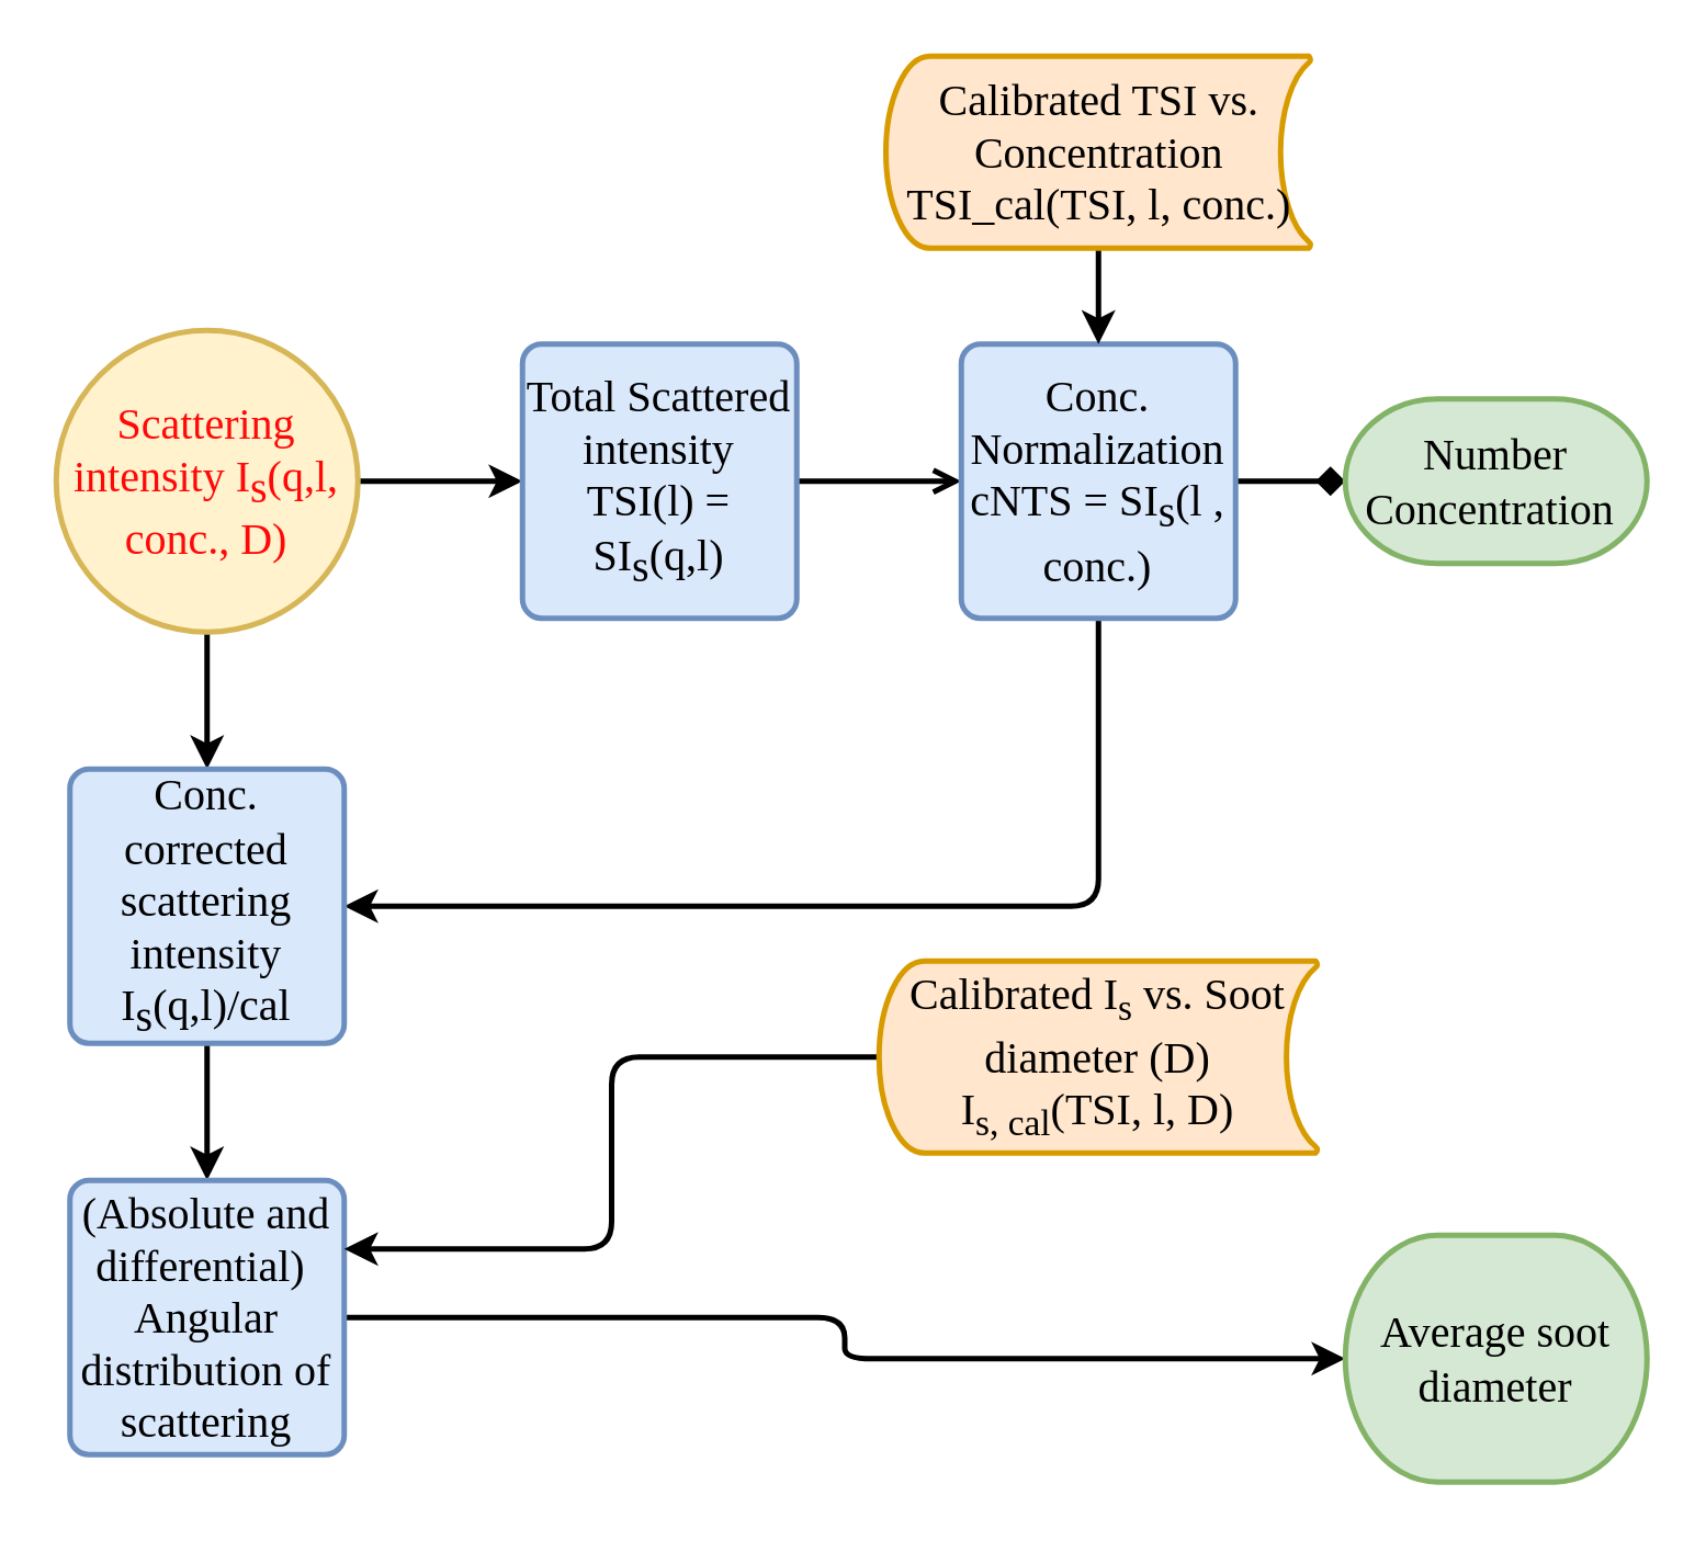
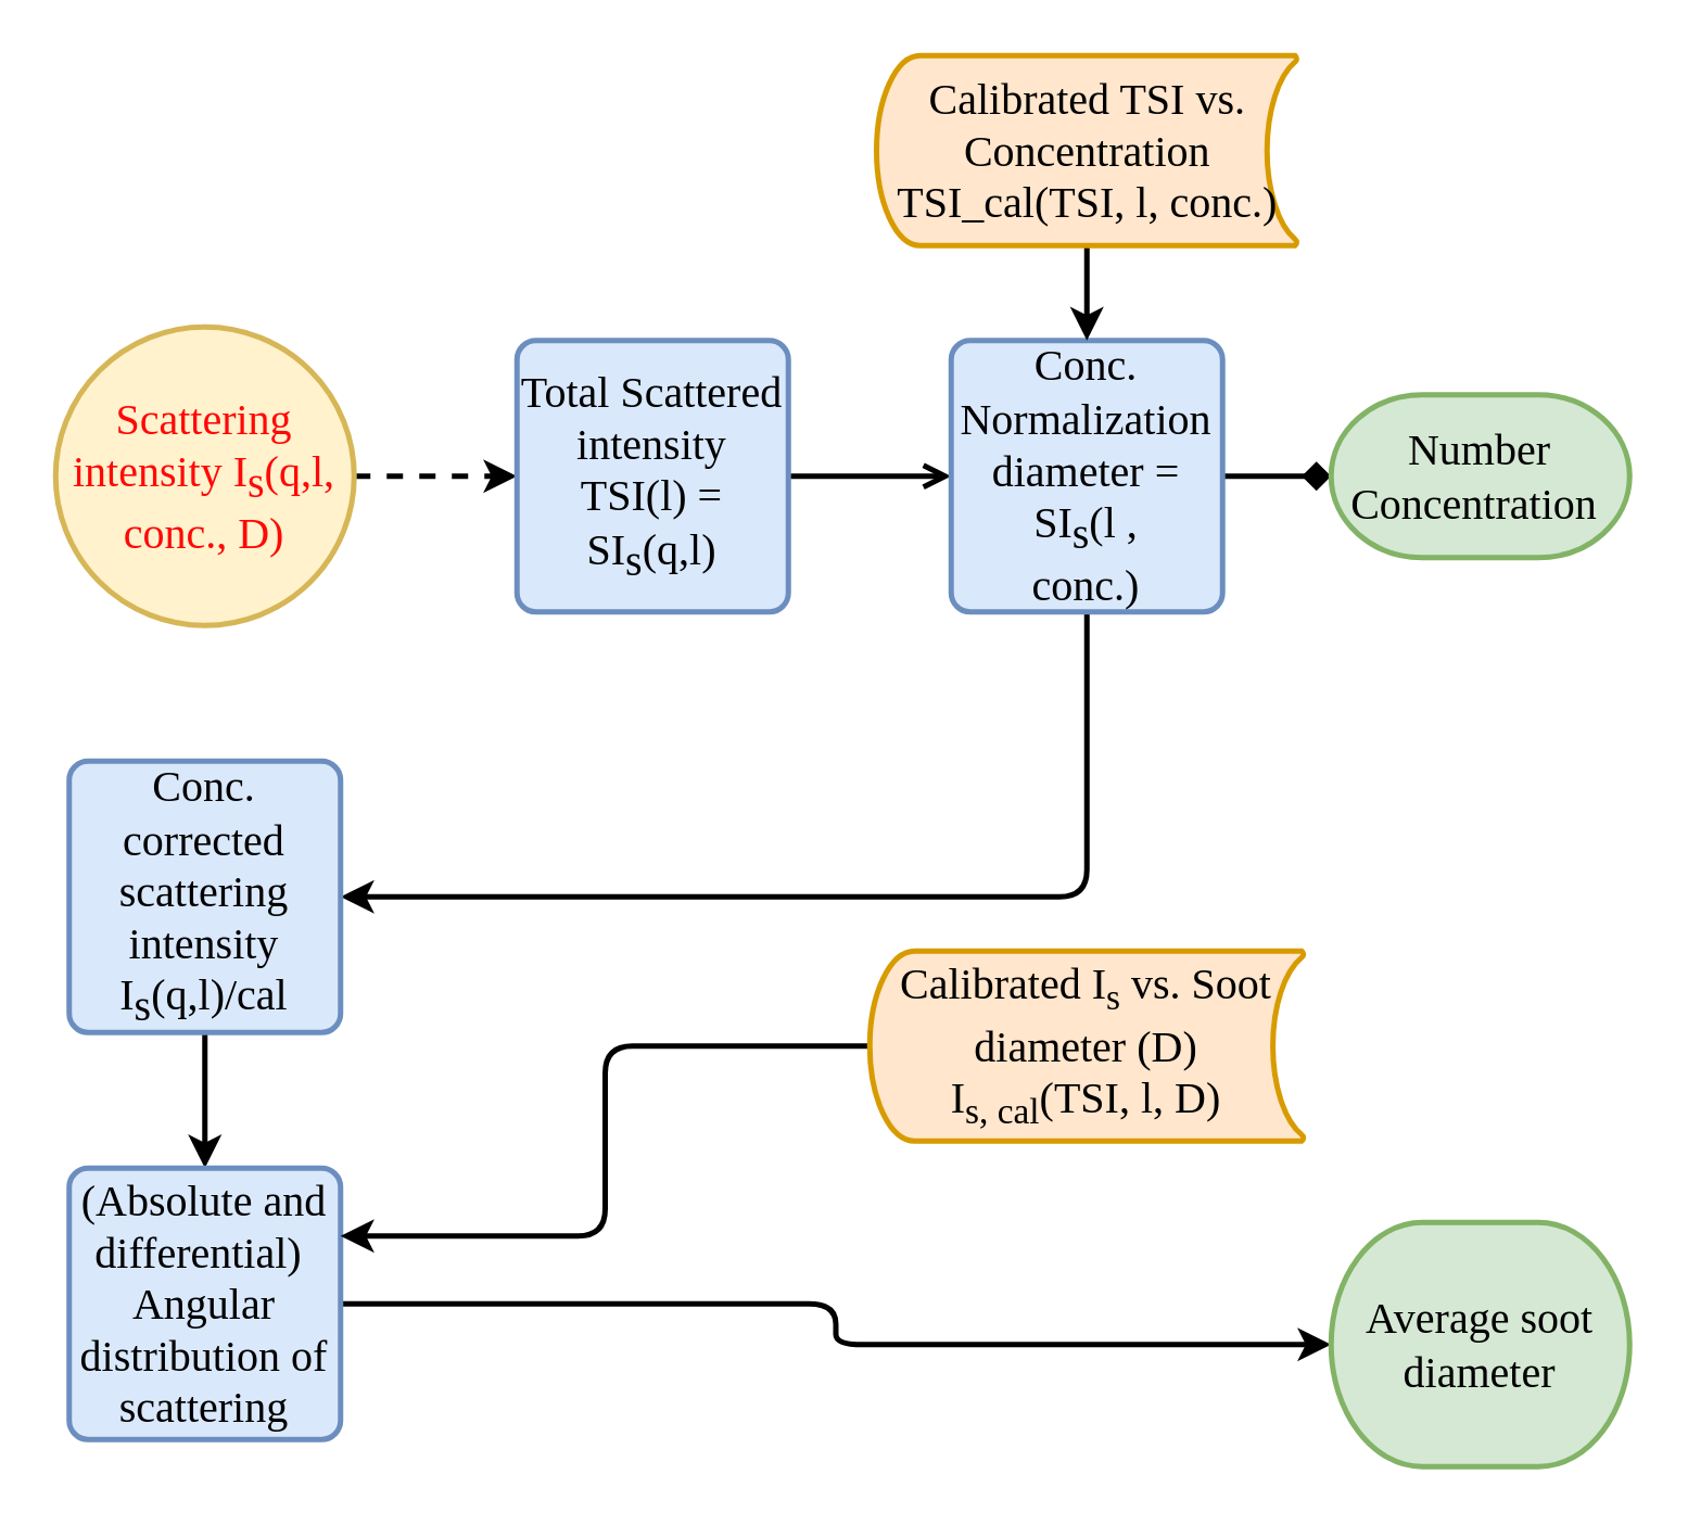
  <mxCell id="0" />
  <mxCell id="1" parent="0" />
- <mxCell id="2" style="edgeStyle=orthogonalEdgeStyle;orthogonalLoop=1;jettySize=auto;html=1;exitX=1;exitY=0.5;exitDx=0;exitDy=0;exitPerimeter=0;entryX=0;entryY=0.5;entryDx=0;entryDy=0;fontColor=#000000;strokeWidth=2;rounded=1;" parent="1" source="4" target="6" edge="1"><mxGeometry relative="1" as="geometry" /></mxCell>
- <mxCell id="3" style="edgeStyle=orthogonalEdgeStyle;orthogonalLoop=1;jettySize=auto;html=1;strokeWidth=2;fontColor=#000000;rounded=1;" edge="1" parent="1" source="4" target="13"><mxGeometry relative="1" as="geometry" /></mxCell>
+ <mxCell id="2" style="edgeStyle=orthogonalEdgeStyle;orthogonalLoop=1;jettySize=auto;html=1;exitX=1;exitY=0.5;exitDx=0;exitDy=0;exitPerimeter=0;entryX=0;entryY=0.5;entryDx=0;entryDy=0;fontColor=#000000;strokeWidth=2;rounded=1;dashed=1;" parent="1" source="4" target="6" edge="1"><mxGeometry relative="1" as="geometry" /></mxCell>
  <mxCell id="4" value="&lt;p style=&quot;margin-top: 0pt ; margin-bottom: 0pt ; margin-left: 0in ; direction: ltr ; unicode-bidi: embed ; word-break: normal ; font-size: 16px&quot;&gt;&lt;font color=&quot;#ff0808&quot; style=&quot;font-size: 16px&quot;&gt;&lt;span style=&quot;font-family: &amp;#34;calibri&amp;#34;&quot;&gt;Scattering intensity I&lt;/span&gt;&lt;span style=&quot;font-family: &amp;#34;calibri&amp;#34; ; vertical-align: sub&quot;&gt;s&lt;/span&gt;&lt;span style=&quot;font-family: &amp;#34;calibri&amp;#34;&quot;&gt;(&lt;/span&gt;&lt;span style=&quot;font-family: &amp;#34;symbol&amp;#34;&quot;&gt;q&lt;/span&gt;&lt;span style=&quot;font-family: &amp;#34;calibri&amp;#34;&quot;&gt;,&lt;/span&gt;&lt;span style=&quot;font-family: &amp;#34;symbol&amp;#34;&quot;&gt;l&lt;/span&gt;&lt;span style=&quot;font-family: &amp;#34;calibri&amp;#34;&quot;&gt;, conc., D)&lt;/span&gt;&lt;/font&gt;&lt;/p&gt;" style="strokeWidth=2;html=1;shape=mxgraph.flowchart.start_2;whiteSpace=wrap;align=center;fillColor=#fff2cc;strokeColor=#d6b656;" parent="1" vertex="1"><mxGeometry x="20" y="120" width="110" height="110" as="geometry" /></mxCell>
  <mxCell id="5" style="edgeStyle=orthogonalEdgeStyle;orthogonalLoop=1;jettySize=auto;html=1;exitX=1;exitY=0.5;exitDx=0;exitDy=0;entryX=0;entryY=0.5;entryDx=0;entryDy=0;fontColor=#000000;strokeWidth=2;rounded=1;endArrow=open;" parent="1" source="6" target="9" edge="1"><mxGeometry relative="1" as="geometry" /></mxCell>
  <mxCell id="6" value="&lt;p style=&quot;margin-top: 0pt ; margin-bottom: 0pt ; margin-left: 0in ; direction: ltr ; unicode-bidi: embed ; word-break: normal ; font-size: 16px&quot;&gt;&lt;span style=&quot;font-family: &amp;#34;calibri&amp;#34;&quot;&gt;Total Scattered intensity &lt;br&gt;TSI(&lt;/span&gt;&lt;span style=&quot;font-family: &amp;#34;symbol&amp;#34;&quot;&gt;l&lt;/span&gt;&lt;span style=&quot;font-family: &amp;#34;calibri&amp;#34;&quot;&gt;) = &lt;/span&gt;&lt;span style=&quot;font-family: &amp;#34;symbol&amp;#34;&quot;&gt;S&lt;/span&gt;&lt;span style=&quot;font-family: &amp;#34;calibri&amp;#34;&quot;&gt;I&lt;/span&gt;&lt;span style=&quot;font-family: &amp;#34;calibri&amp;#34; ; vertical-align: sub&quot;&gt;s&lt;/span&gt;&lt;span style=&quot;font-family: &amp;#34;calibri&amp;#34;&quot;&gt;(&lt;/span&gt;&lt;span style=&quot;font-family: &amp;#34;symbol&amp;#34;&quot;&gt;q&lt;/span&gt;&lt;span style=&quot;font-family: &amp;#34;calibri&amp;#34;&quot;&gt;,&lt;/span&gt;&lt;span style=&quot;font-family: &amp;#34;symbol&amp;#34;&quot;&gt;l&lt;/span&gt;&lt;span style=&quot;font-family: &amp;#34;calibri&amp;#34;&quot;&gt;)&lt;/span&gt;&lt;/p&gt;" style="rounded=1;whiteSpace=wrap;html=1;absoluteArcSize=1;arcSize=14;strokeWidth=2;align=center;fillColor=#dae8fc;strokeColor=#6c8ebf;" parent="1" vertex="1"><mxGeometry x="190" y="125" width="100" height="100" as="geometry" /></mxCell>
  <mxCell id="7" style="edgeStyle=orthogonalEdgeStyle;orthogonalLoop=1;jettySize=auto;html=1;exitX=1;exitY=0.5;exitDx=0;exitDy=0;fontColor=#000000;strokeWidth=2;rounded=1;endArrow=diamond;" edge="1" parent="1" source="9" target="14"><mxGeometry relative="1" as="geometry" /></mxCell>
  <mxCell id="8" style="edgeStyle=orthogonalEdgeStyle;orthogonalLoop=1;jettySize=auto;html=1;entryX=1;entryY=0.5;entryDx=0;entryDy=0;strokeWidth=2;fontColor=#000000;rounded=1;" edge="1" parent="1" source="9" target="13"><mxGeometry relative="1" as="geometry"><Array as="points"><mxPoint x="400" y="330" /></Array></mxGeometry></mxCell>
- <mxCell id="9" value="&lt;p style=&quot;margin-top: 0pt ; margin-bottom: 0pt ; margin-left: 0in ; direction: ltr ; unicode-bidi: embed ; word-break: normal ; font-size: 16px&quot;&gt;&lt;span style=&quot;font-family: &amp;#34;calibri&amp;#34;&quot;&gt;&lt;font style=&quot;font-size: 16px&quot;&gt;Conc. Normalization&lt;/font&gt;&lt;/span&gt;&lt;/p&gt;&lt;p style=&quot;margin-top: 0pt ; margin-bottom: 0pt ; margin-left: 0in ; direction: ltr ; unicode-bidi: embed ; word-break: normal ; font-size: 16px&quot;&gt;&lt;font style=&quot;font-size: 16px&quot;&gt;&lt;span style=&quot;font-family: &amp;#34;calibri&amp;#34;&quot;&gt;cNTS&lt;/span&gt;&lt;span style=&quot;font-family: &amp;#34;calibri&amp;#34;&quot;&gt; = &lt;/span&gt;&lt;span style=&quot;font-family: &amp;#34;symbol&amp;#34;&quot;&gt;S&lt;/span&gt;&lt;span style=&quot;font-family: &amp;#34;calibri&amp;#34;&quot;&gt;I&lt;/span&gt;&lt;span style=&quot;font-family: &amp;#34;calibri&amp;#34; ; vertical-align: sub&quot;&gt;s&lt;/span&gt;&lt;span style=&quot;font-family: &amp;#34;calibri&amp;#34;&quot;&gt;(&lt;/span&gt;&lt;span style=&quot;font-family: &amp;#34;symbol&amp;#34;&quot;&gt;l&lt;/span&gt;&lt;span style=&quot;font-family: &amp;#34;calibri&amp;#34;&quot;&gt; ,&lt;br&gt;conc.)&lt;/span&gt;&lt;/font&gt;&lt;/p&gt;" style="rounded=1;whiteSpace=wrap;html=1;absoluteArcSize=1;arcSize=14;strokeWidth=2;align=center;fillColor=#dae8fc;strokeColor=#6c8ebf;" parent="1" vertex="1"><mxGeometry x="350" y="125" width="100" height="100" as="geometry" /></mxCell>
+ <mxCell id="9" value="&lt;p style=&quot;margin-top: 0pt ; margin-bottom: 0pt ; margin-left: 0in ; direction: ltr ; unicode-bidi: embed ; word-break: normal ; font-size: 16px&quot;&gt;&lt;span style=&quot;font-family: &amp;#34;calibri&amp;#34;&quot;&gt;&lt;font style=&quot;font-size: 16px&quot;&gt;Conc. Normalization&lt;/font&gt;&lt;/span&gt;&lt;/p&gt;&lt;p style=&quot;margin-top: 0pt ; margin-bottom: 0pt ; margin-left: 0in ; direction: ltr ; unicode-bidi: embed ; word-break: normal ; font-size: 16px&quot;&gt;&lt;font style=&quot;font-size: 16px&quot;&gt;&lt;span style=&quot;font-family: &amp;#34;calibri&amp;#34;&quot;&gt;diameter&lt;/span&gt;&lt;span style=&quot;font-family: &amp;#34;calibri&amp;#34;&quot;&gt; = &lt;/span&gt;&lt;span style=&quot;font-family: &amp;#34;symbol&amp;#34;&quot;&gt;S&lt;/span&gt;&lt;span style=&quot;font-family: &amp;#34;calibri&amp;#34;&quot;&gt;I&lt;/span&gt;&lt;span style=&quot;font-family: &amp;#34;calibri&amp;#34; ; vertical-align: sub&quot;&gt;s&lt;/span&gt;&lt;span style=&quot;font-family: &amp;#34;calibri&amp;#34;&quot;&gt;(&lt;/span&gt;&lt;span style=&quot;font-family: &amp;#34;symbol&amp;#34;&quot;&gt;l&lt;/span&gt;&lt;span style=&quot;font-family: &amp;#34;calibri&amp;#34;&quot;&gt; ,&lt;br&gt;conc.)&lt;/span&gt;&lt;/font&gt;&lt;/p&gt;" style="rounded=1;whiteSpace=wrap;html=1;absoluteArcSize=1;arcSize=14;strokeWidth=2;align=center;fillColor=#dae8fc;strokeColor=#6c8ebf;" parent="1" vertex="1"><mxGeometry x="350" y="125" width="100" height="100" as="geometry" /></mxCell>
  <mxCell id="10" style="edgeStyle=orthogonalEdgeStyle;orthogonalLoop=1;jettySize=auto;html=1;entryX=0.5;entryY=0;entryDx=0;entryDy=0;fontColor=#000000;strokeWidth=2;rounded=1;" edge="1" parent="1" source="11" target="9"><mxGeometry relative="1" as="geometry" /></mxCell>
  <mxCell id="11" value="&lt;p style=&quot;margin-top: 0pt ; margin-bottom: 0pt ; margin-left: 0in ; direction: ltr ; unicode-bidi: embed ; word-break: normal ; font-size: 16px&quot;&gt;&lt;span style=&quot;font-family: &amp;#34;calibri&amp;#34;&quot;&gt;Calibrated TSI vs. Concentration &lt;br&gt;&lt;/span&gt;&lt;span style=&quot;font-family: &amp;#34;calibri&amp;#34;&quot;&gt;TSI_cal&lt;/span&gt;&lt;span style=&quot;font-family: &amp;#34;calibri&amp;#34;&quot;&gt;(TSI,&lt;/span&gt;&lt;span style=&quot;font-family: &amp;#34;symbol&amp;#34;&quot;&gt; l&lt;/span&gt;&lt;span style=&quot;font-family: &amp;#34;calibri&amp;#34;&quot;&gt;, conc.)&lt;/span&gt;&lt;/p&gt;" style="strokeWidth=2;html=1;shape=mxgraph.flowchart.stored_data;whiteSpace=wrap;align=center;fillColor=#ffe6cc;strokeColor=#d79b00;" vertex="1" parent="1"><mxGeometry x="322.5" y="20" width="155" height="70" as="geometry" /></mxCell>
  <mxCell id="12" style="edgeStyle=orthogonalEdgeStyle;orthogonalLoop=1;jettySize=auto;html=1;strokeWidth=2;fontColor=#000000;rounded=1;" edge="1" parent="1" source="13" target="16"><mxGeometry relative="1" as="geometry" /></mxCell>
  <mxCell id="13" value="&lt;p style=&quot;margin-top: 0pt ; margin-bottom: 0pt ; margin-left: 0in ; direction: ltr ; unicode-bidi: embed ; word-break: normal ; font-size: 16px&quot;&gt;&lt;span style=&quot;font-family: &amp;#34;calibri&amp;#34;&quot;&gt;Conc. corrected scattering intensity&lt;br&gt;I&lt;/span&gt;&lt;span style=&quot;font-family: &amp;#34;calibri&amp;#34; ; vertical-align: sub&quot;&gt;s&lt;/span&gt;&lt;span style=&quot;font-family: &amp;#34;calibri&amp;#34;&quot;&gt;(&lt;/span&gt;&lt;span style=&quot;font-family: &amp;#34;symbol&amp;#34;&quot;&gt;q&lt;/span&gt;&lt;span style=&quot;font-family: &amp;#34;calibri&amp;#34;&quot;&gt;,&lt;/span&gt;&lt;span style=&quot;font-family: &amp;#34;symbol&amp;#34;&quot;&gt;l&lt;/span&gt;&lt;span style=&quot;font-family: &amp;#34;calibri&amp;#34;&quot;&gt;)/&lt;/span&gt;&lt;span style=&quot;font-family: &amp;#34;calibri&amp;#34;&quot;&gt;cal&lt;/span&gt;&lt;/p&gt;" style="rounded=1;whiteSpace=wrap;html=1;absoluteArcSize=1;arcSize=14;strokeWidth=2;align=center;fillColor=#dae8fc;strokeColor=#6c8ebf;" vertex="1" parent="1"><mxGeometry x="25" y="280" width="100" height="100" as="geometry" /></mxCell>
  <mxCell id="14" value="&lt;p style=&quot;margin-top: 0pt ; margin-bottom: 0pt ; margin-left: 0in ; direction: ltr ; unicode-bidi: embed ; word-break: normal&quot;&gt;&lt;span style=&quot;font-family: &amp;#34;calibri&amp;#34;&quot;&gt;&lt;font style=&quot;font-size: 16px&quot;&gt;Number Concentration&amp;nbsp;&lt;/font&gt;&lt;/span&gt;&lt;/p&gt;" style="strokeWidth=2;html=1;shape=mxgraph.flowchart.terminator;whiteSpace=wrap;align=center;fillColor=#d5e8d4;strokeColor=#82b366;" vertex="1" parent="1"><mxGeometry x="490" y="145" width="110" height="60" as="geometry" /></mxCell>
  <mxCell id="15" style="edgeStyle=orthogonalEdgeStyle;rounded=1;orthogonalLoop=1;jettySize=auto;html=1;entryX=0;entryY=0.5;entryDx=0;entryDy=0;entryPerimeter=0;strokeWidth=2;fontColor=#000000;" edge="1" parent="1" source="16" target="19"><mxGeometry relative="1" as="geometry" /></mxCell>
  <mxCell id="16" value="&lt;span style=&quot;font-family: &amp;#34;calibri&amp;#34; ; font-size: 16px&quot;&gt;(Absolute and differential)&amp;nbsp;&lt;/span&gt;&lt;p style=&quot;margin-top: 0pt ; margin-bottom: 0pt ; margin-left: 0in ; direction: ltr ; unicode-bidi: embed ; word-break: normal ; font-size: 16px&quot;&gt;&lt;span style=&quot;font-family: &amp;#34;calibri&amp;#34;&quot;&gt;Angular distribution of scattering&lt;br&gt;&lt;/span&gt;&lt;/p&gt;" style="rounded=1;whiteSpace=wrap;html=1;absoluteArcSize=1;arcSize=14;strokeWidth=2;align=center;fillColor=#dae8fc;strokeColor=#6c8ebf;" vertex="1" parent="1"><mxGeometry x="25" y="430" width="100" height="100" as="geometry" /></mxCell>
  <mxCell id="17" style="edgeStyle=orthogonalEdgeStyle;rounded=1;orthogonalLoop=1;jettySize=auto;html=1;entryX=1;entryY=0.25;entryDx=0;entryDy=0;strokeWidth=2;fontColor=#000000;" edge="1" parent="1" source="18" target="16"><mxGeometry relative="1" as="geometry" /></mxCell>
  <mxCell id="18" value="&lt;p style=&quot;margin-top: 0pt ; margin-bottom: 0pt ; margin-left: 0in ; direction: ltr ; unicode-bidi: embed ; word-break: normal ; font-size: 16px&quot;&gt;&lt;span style=&quot;font-family: &amp;#34;calibri&amp;#34;&quot;&gt;Calibrated I&lt;sub&gt;s&lt;/sub&gt; vs. Soot diameter (D)&lt;br&gt;&lt;/span&gt;&lt;span style=&quot;font-family: &amp;#34;calibri&amp;#34;&quot;&gt;I&lt;/span&gt;&lt;sub style=&quot;font-family: &amp;#34;calibri&amp;#34;&quot;&gt;s,&amp;nbsp;&lt;/sub&gt;&lt;span style=&quot;font-family: &amp;#34;calibri&amp;#34;&quot;&gt;&lt;sub&gt;cal&lt;/sub&gt;&lt;/span&gt;&lt;span style=&quot;font-family: &amp;#34;calibri&amp;#34;&quot;&gt;(TSI,&lt;/span&gt;&lt;span style=&quot;font-family: &amp;#34;symbol&amp;#34;&quot;&gt; l&lt;/span&gt;&lt;span style=&quot;font-family: &amp;#34;calibri&amp;#34;&quot;&gt;, D)&lt;/span&gt;&lt;/p&gt;" style="strokeWidth=2;html=1;shape=mxgraph.flowchart.stored_data;whiteSpace=wrap;align=center;fillColor=#ffe6cc;strokeColor=#d79b00;" vertex="1" parent="1"><mxGeometry x="320" y="350" width="160" height="70" as="geometry" /></mxCell>
  <mxCell id="19" value="&lt;p style=&quot;margin-top: 0pt ; margin-bottom: 0pt ; margin-left: 0in ; direction: ltr ; unicode-bidi: embed ; word-break: normal&quot;&gt;&lt;span style=&quot;font-family: &amp;#34;calibri&amp;#34;&quot;&gt;&lt;font style=&quot;font-size: 16px&quot;&gt;Average soot diameter&lt;/font&gt;&lt;/span&gt;&lt;/p&gt;" style="strokeWidth=2;html=1;shape=mxgraph.flowchart.terminator;whiteSpace=wrap;align=center;fillColor=#d5e8d4;strokeColor=#82b366;" vertex="1" parent="1"><mxGeometry x="490" y="450" width="110" height="90" as="geometry" /></mxCell>
